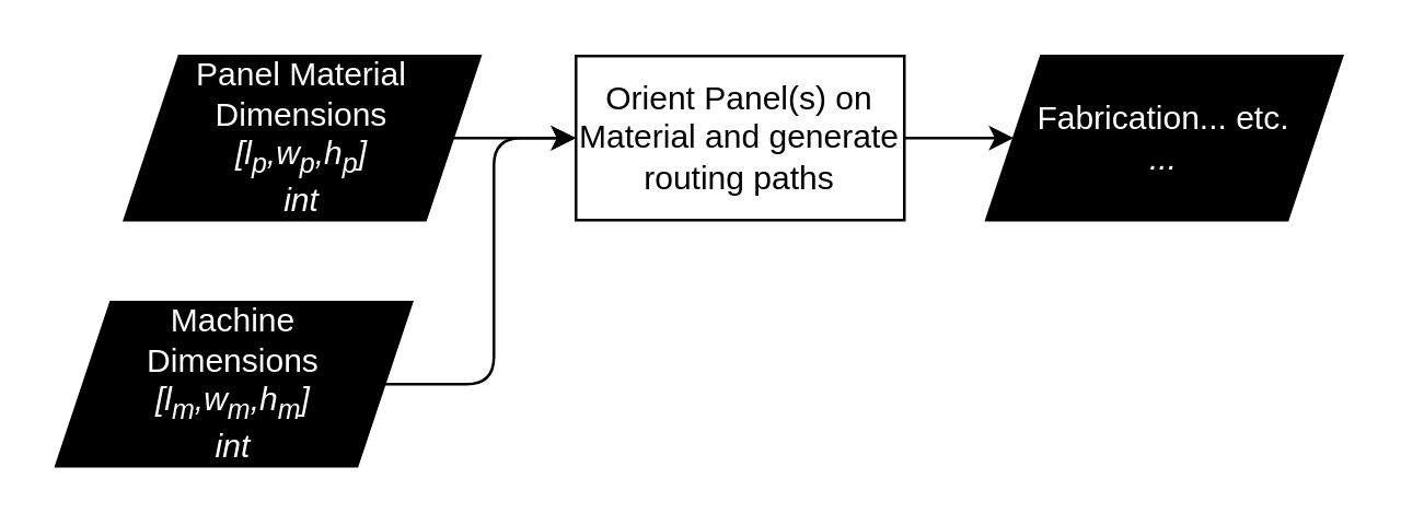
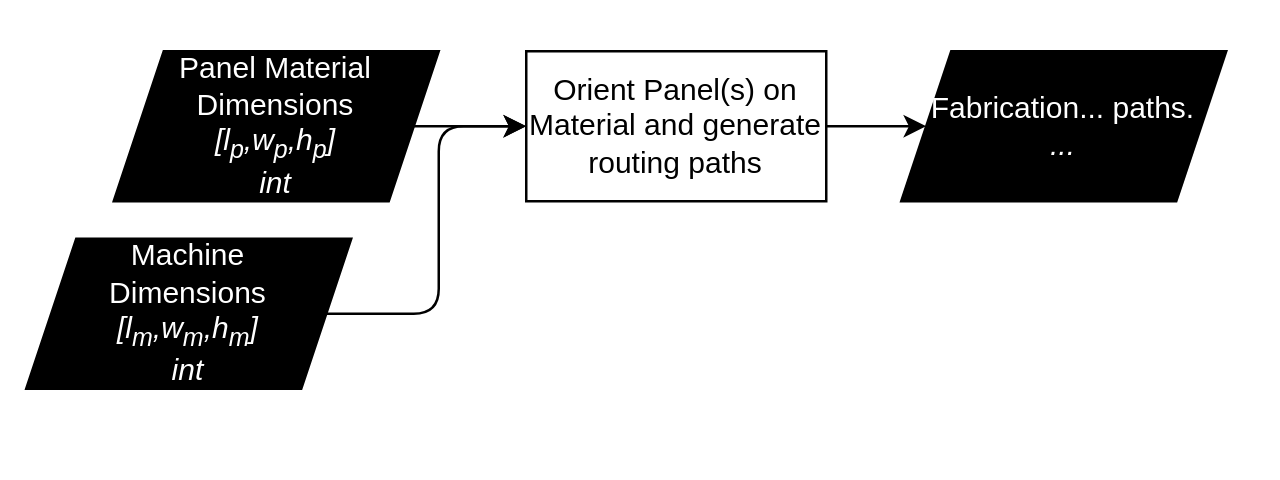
  <mxCell id="0" />
  <mxCell id="1" parent="0" />
  <mxCell id="2" style="edgeStyle=orthogonalEdgeStyle;html=1;" parent="1" source="3" target="8" edge="1"><mxGeometry relative="1" as="geometry" /></mxCell>
  <mxCell id="3" value="Orient Panel(s) on Material and generate routing paths" style="rounded=0;whiteSpace=wrap;html=1;" parent="1" vertex="1"><mxGeometry x="210" y="20" width="120" height="60" as="geometry" /></mxCell>
  <mxCell id="4" style="edgeStyle=orthogonalEdgeStyle;html=1;entryX=0;entryY=0.5;entryDx=0;entryDy=0;" parent="1" source="5" target="3" edge="1"><mxGeometry relative="1" as="geometry" /></mxCell>
  <mxCell id="5" value="Panel Material &lt;br&gt;Dimensions&lt;br&gt;&lt;i&gt;[l&lt;sub&gt;p&lt;/sub&gt;,w&lt;/i&gt;&lt;i&gt;&lt;sub&gt;p&lt;/sub&gt;&lt;/i&gt;&lt;i&gt;,h&lt;/i&gt;&lt;i&gt;&lt;sub&gt;p&lt;/sub&gt;&lt;/i&gt;&lt;i&gt;] &lt;br&gt;int&lt;/i&gt;" style="shape=parallelogram;perimeter=parallelogramPerimeter;whiteSpace=wrap;html=1;fixedSize=1;fillColor=#000000;fontColor=#FFFFFF;" parent="1" vertex="1"><mxGeometry x="45" y="20" width="130" height="60" as="geometry" /></mxCell>
  <mxCell id="6" style="edgeStyle=orthogonalEdgeStyle;html=1;entryX=0;entryY=0.5;entryDx=0;entryDy=0;" parent="1" source="7" target="3" edge="1"><mxGeometry relative="1" as="geometry" /></mxCell>
- <mxCell id="7" value="Machine&lt;br&gt;Dimensions&lt;br&gt;&lt;i&gt;[l&lt;sub&gt;m&lt;/sub&gt;,w&lt;sub&gt;m&lt;/sub&gt;,h&lt;sub&gt;m&lt;/sub&gt;] &lt;br&gt;int&lt;/i&gt;" style="shape=parallelogram;perimeter=parallelogramPerimeter;whiteSpace=wrap;html=1;fixedSize=1;fillColor=#000000;fontColor=#FFFFFF;" parent="1" vertex="1"><mxGeometry x="20" y="110" width="130" height="60" as="geometry" /></mxCell>
- <mxCell id="8" value="Fabrication... etc.&lt;br&gt;&lt;i&gt;...&lt;/i&gt;" style="shape=parallelogram;perimeter=parallelogramPerimeter;whiteSpace=wrap;html=1;fixedSize=1;fillColor=#000000;fontColor=#FFFFFF;" parent="1" vertex="1"><mxGeometry x="360" y="20" width="130" height="60" as="geometry" /></mxCell>
+ <mxCell id="7" value="Machine&lt;br&gt;Dimensions&lt;br&gt;&lt;i&gt;[l&lt;sub&gt;m&lt;/sub&gt;,w&lt;sub&gt;m&lt;/sub&gt;,h&lt;sub&gt;m&lt;/sub&gt;] &lt;br&gt;int&lt;/i&gt;" style="shape=parallelogram;perimeter=parallelogramPerimeter;whiteSpace=wrap;html=1;fixedSize=1;fillColor=#000000;fontColor=#FFFFFF;" parent="1" vertex="1"><mxGeometry x="10" y="95" width="130" height="60" as="geometry" /></mxCell>
+ <mxCell id="8" value="Fabrication... paths.&lt;br&gt;&lt;i&gt;...&lt;/i&gt;" style="shape=parallelogram;perimeter=parallelogramPerimeter;whiteSpace=wrap;html=1;fixedSize=1;fillColor=#000000;fontColor=#FFFFFF;" parent="1" vertex="1"><mxGeometry x="360" y="20" width="130" height="60" as="geometry" /></mxCell>
